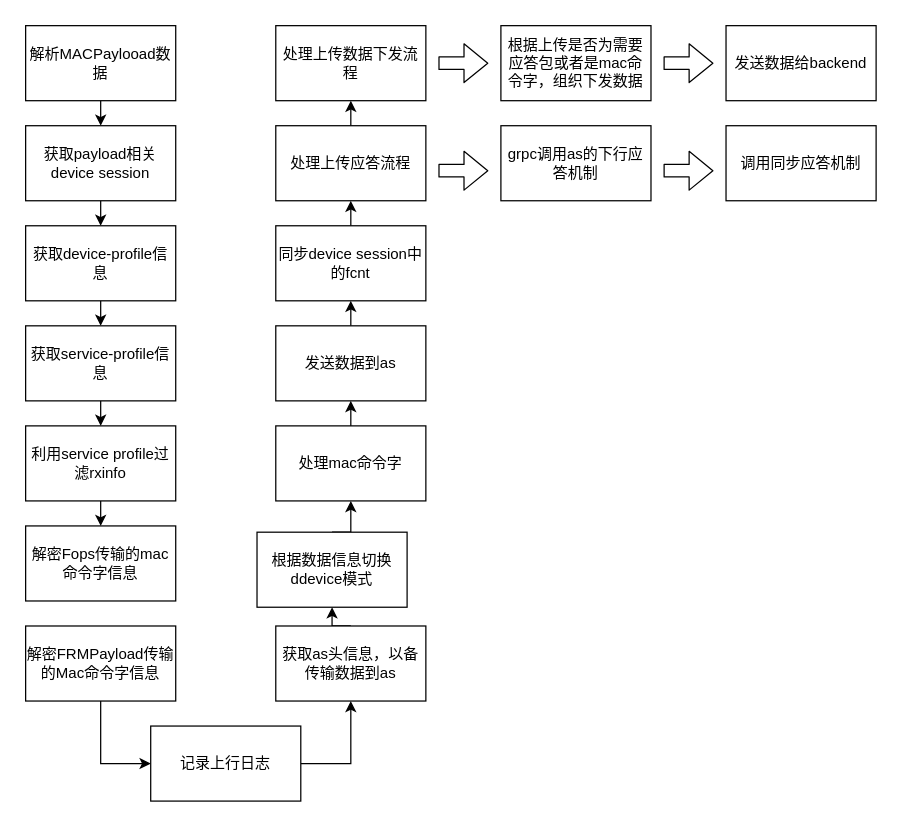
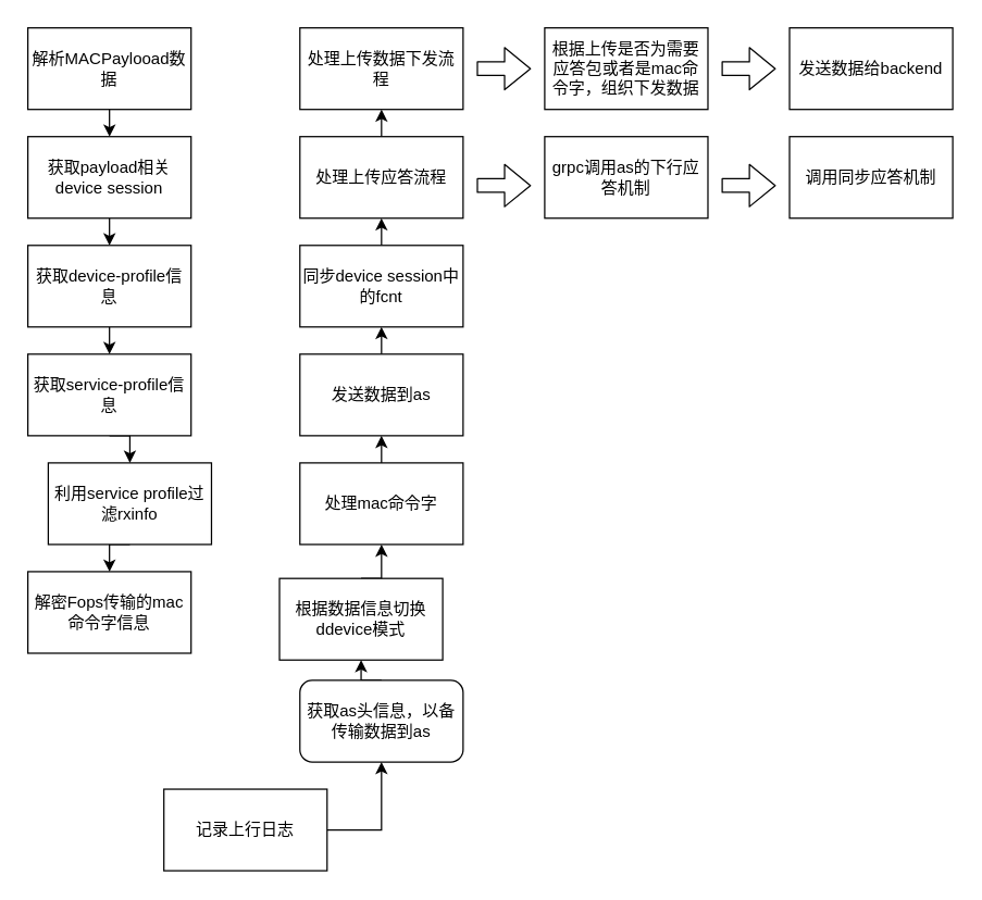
  <mxCell id="0" />
  <mxCell id="1" parent="0" />
  <mxCell id="2" style="edgeStyle=orthogonalEdgeStyle;rounded=0;orthogonalLoop=1;jettySize=auto;html=1;exitX=0.5;exitY=1;exitDx=0;exitDy=0;entryX=0.5;entryY=0;entryDx=0;entryDy=0;" parent="1" source="3" target="5" edge="1"><mxGeometry relative="1" as="geometry" /></mxCell>
  <mxCell id="3" value="解析MACPaylooad数据" style="rounded=0;whiteSpace=wrap;html=1;" parent="1" vertex="1"><mxGeometry x="20" y="20" width="120" height="60" as="geometry" /></mxCell>
  <mxCell id="4" style="edgeStyle=orthogonalEdgeStyle;rounded=0;orthogonalLoop=1;jettySize=auto;html=1;exitX=0.5;exitY=1;exitDx=0;exitDy=0;entryX=0.5;entryY=0;entryDx=0;entryDy=0;" parent="1" source="5" target="7" edge="1"><mxGeometry relative="1" as="geometry" /></mxCell>
  <mxCell id="5" value="获取payload相关device session" style="rounded=0;whiteSpace=wrap;html=1;" parent="1" vertex="1"><mxGeometry x="20" y="100" width="120" height="60" as="geometry" /></mxCell>
  <mxCell id="6" style="edgeStyle=orthogonalEdgeStyle;rounded=0;orthogonalLoop=1;jettySize=auto;html=1;exitX=0.5;exitY=1;exitDx=0;exitDy=0;entryX=0.5;entryY=0;entryDx=0;entryDy=0;" parent="1" source="7" target="9" edge="1"><mxGeometry relative="1" as="geometry" /></mxCell>
  <mxCell id="7" value="获取device-profile信息" style="rounded=0;whiteSpace=wrap;html=1;" parent="1" vertex="1"><mxGeometry x="20" y="180" width="120" height="60" as="geometry" /></mxCell>
  <mxCell id="8" style="edgeStyle=orthogonalEdgeStyle;rounded=0;orthogonalLoop=1;jettySize=auto;html=1;exitX=0.5;exitY=1;exitDx=0;exitDy=0;entryX=0.5;entryY=0;entryDx=0;entryDy=0;" parent="1" source="9" target="11" edge="1"><mxGeometry relative="1" as="geometry" /></mxCell>
  <mxCell id="9" value="获取service-profile信息" style="rounded=0;whiteSpace=wrap;html=1;" parent="1" vertex="1"><mxGeometry x="20" y="260" width="120" height="60" as="geometry" /></mxCell>
  <mxCell id="10" style="edgeStyle=orthogonalEdgeStyle;rounded=0;orthogonalLoop=1;jettySize=auto;html=1;exitX=0.5;exitY=1;exitDx=0;exitDy=0;entryX=0.5;entryY=0;entryDx=0;entryDy=0;" parent="1" source="11" target="12" edge="1"><mxGeometry relative="1" as="geometry" /></mxCell>
- <mxCell id="11" value="利用service profile过滤rxinfo" style="rounded=0;whiteSpace=wrap;html=1;" parent="1" vertex="1"><mxGeometry x="20" y="340" width="120" height="60" as="geometry" /></mxCell>
+ <mxCell id="11" value="利用service profile过滤rxinfo" style="rounded=0;whiteSpace=wrap;html=1;" parent="1" vertex="1"><mxGeometry x="35" y="340" width="120" height="60" as="geometry" /></mxCell>
  <mxCell id="12" value="解密Fops传输的mac命令字信息" style="rounded=0;whiteSpace=wrap;html=1;" parent="1" vertex="1"><mxGeometry x="20" y="420" width="120" height="60" as="geometry" /></mxCell>
- <mxCell id="13" style="edgeStyle=orthogonalEdgeStyle;rounded=0;orthogonalLoop=1;jettySize=auto;html=1;exitX=0.5;exitY=1;exitDx=0;exitDy=0;entryX=0;entryY=0.5;entryDx=0;entryDy=0;" parent="1" source="14" target="16" edge="1"><mxGeometry relative="1" as="geometry" /></mxCell>
- <mxCell id="14" value="解密FRMPayload传输的Mac命令字信息" style="rounded=0;whiteSpace=wrap;html=1;" parent="1" vertex="1"><mxGeometry x="20" y="500" width="120" height="60" as="geometry" /></mxCell>
  <mxCell id="15" style="edgeStyle=orthogonalEdgeStyle;rounded=0;orthogonalLoop=1;jettySize=auto;html=1;exitX=1;exitY=0.5;exitDx=0;exitDy=0;entryX=0.5;entryY=1;entryDx=0;entryDy=0;" parent="1" source="16" target="18" edge="1"><mxGeometry relative="1" as="geometry" /></mxCell>
  <mxCell id="16" value="记录上行日志" style="rounded=0;whiteSpace=wrap;html=1;" parent="1" vertex="1"><mxGeometry x="120" y="580" width="120" height="60" as="geometry" /></mxCell>
  <mxCell id="17" style="edgeStyle=orthogonalEdgeStyle;rounded=0;orthogonalLoop=1;jettySize=auto;html=1;exitX=0.5;exitY=0;exitDx=0;exitDy=0;entryX=0.5;entryY=1;entryDx=0;entryDy=0;" parent="1" source="18" target="20" edge="1"><mxGeometry relative="1" as="geometry" /></mxCell>
- <mxCell id="18" value="获取as头信息，以备传输数据到as" style="rounded=0;whiteSpace=wrap;html=1;" parent="1" vertex="1"><mxGeometry x="220" y="500" width="120" height="60" as="geometry" /></mxCell>
+ <mxCell id="18" value="获取as头信息，以备传输数据到as" style="whiteSpace=wrap;html=1;rounded=1;" parent="1" vertex="1"><mxGeometry x="220" y="500" width="120" height="60" as="geometry" /></mxCell>
  <mxCell id="19" style="edgeStyle=orthogonalEdgeStyle;rounded=0;orthogonalLoop=1;jettySize=auto;html=1;exitX=0.5;exitY=0;exitDx=0;exitDy=0;entryX=0.5;entryY=1;entryDx=0;entryDy=0;" parent="1" source="20" target="22" edge="1"><mxGeometry relative="1" as="geometry" /></mxCell>
  <mxCell id="20" value="根据数据信息切换ddevice模式" style="rounded=0;whiteSpace=wrap;html=1;" parent="1" vertex="1"><mxGeometry x="205" y="425" width="120" height="60" as="geometry" /></mxCell>
  <mxCell id="21" style="edgeStyle=orthogonalEdgeStyle;rounded=0;orthogonalLoop=1;jettySize=auto;html=1;exitX=0.5;exitY=0;exitDx=0;exitDy=0;entryX=0.5;entryY=1;entryDx=0;entryDy=0;" parent="1" source="22" target="24" edge="1"><mxGeometry relative="1" as="geometry" /></mxCell>
  <mxCell id="22" value="处理mac命令字" style="rounded=0;whiteSpace=wrap;html=1;" parent="1" vertex="1"><mxGeometry x="220" y="340" width="120" height="60" as="geometry" /></mxCell>
  <mxCell id="23" style="edgeStyle=orthogonalEdgeStyle;rounded=0;orthogonalLoop=1;jettySize=auto;html=1;exitX=0.5;exitY=0;exitDx=0;exitDy=0;entryX=0.5;entryY=1;entryDx=0;entryDy=0;" parent="1" source="24" target="26" edge="1"><mxGeometry relative="1" as="geometry" /></mxCell>
  <mxCell id="24" value="发送数据到as" style="rounded=0;whiteSpace=wrap;html=1;" parent="1" vertex="1"><mxGeometry x="220" y="260" width="120" height="60" as="geometry" /></mxCell>
  <mxCell id="25" style="edgeStyle=orthogonalEdgeStyle;rounded=0;orthogonalLoop=1;jettySize=auto;html=1;exitX=0.5;exitY=0;exitDx=0;exitDy=0;entryX=0.5;entryY=1;entryDx=0;entryDy=0;" parent="1" source="26" target="28" edge="1"><mxGeometry relative="1" as="geometry" /></mxCell>
  <mxCell id="26" value="同步device session中的fcnt" style="rounded=0;whiteSpace=wrap;html=1;" parent="1" vertex="1"><mxGeometry x="220" y="180" width="120" height="60" as="geometry" /></mxCell>
  <mxCell id="27" style="edgeStyle=orthogonalEdgeStyle;rounded=0;orthogonalLoop=1;jettySize=auto;html=1;exitX=0.5;exitY=0;exitDx=0;exitDy=0;entryX=0.5;entryY=1;entryDx=0;entryDy=0;" parent="1" source="28" target="29" edge="1"><mxGeometry relative="1" as="geometry" /></mxCell>
  <mxCell id="28" value="处理上传应答流程" style="rounded=0;whiteSpace=wrap;html=1;" parent="1" vertex="1"><mxGeometry x="220" y="100" width="120" height="60" as="geometry" /></mxCell>
  <mxCell id="29" value="处理上传数据下发流程" style="rounded=0;whiteSpace=wrap;html=1;" parent="1" vertex="1"><mxGeometry x="220" y="20" width="120" height="60" as="geometry" /></mxCell>
  <mxCell id="30" value="grpc调用as的下行应答机制" style="rounded=0;whiteSpace=wrap;html=1;" parent="1" vertex="1"><mxGeometry x="400" y="100" width="120" height="60" as="geometry" /></mxCell>
  <mxCell id="31" value="" style="shape=flexArrow;endArrow=classic;html=1;" parent="1" edge="1"><mxGeometry width="50" height="50" relative="1" as="geometry"><mxPoint x="350" y="136" as="sourcePoint" /><mxPoint x="390" y="136" as="targetPoint" /></mxGeometry></mxCell>
  <mxCell id="32" value="调用同步应答机制" style="rounded=0;whiteSpace=wrap;html=1;" parent="1" vertex="1"><mxGeometry x="580" y="100" width="120" height="60" as="geometry" /></mxCell>
  <mxCell id="33" value="" style="shape=flexArrow;endArrow=classic;html=1;" parent="1" edge="1"><mxGeometry width="50" height="50" relative="1" as="geometry"><mxPoint x="530" y="136" as="sourcePoint" /><mxPoint x="570" y="136" as="targetPoint" /></mxGeometry></mxCell>
  <mxCell id="34" value="根据上传是否为需要应答包或者是mac命令字，组织下发数据" style="rounded=0;whiteSpace=wrap;html=1;" parent="1" vertex="1"><mxGeometry x="400" y="20" width="120" height="60" as="geometry" /></mxCell>
  <mxCell id="35" value="发送数据给backend" style="rounded=0;whiteSpace=wrap;html=1;" parent="1" vertex="1"><mxGeometry x="580" y="20" width="120" height="60" as="geometry" /></mxCell>
  <mxCell id="36" value="" style="shape=flexArrow;endArrow=classic;html=1;" parent="1" edge="1"><mxGeometry width="50" height="50" relative="1" as="geometry"><mxPoint x="350" y="50" as="sourcePoint" /><mxPoint x="390" y="50" as="targetPoint" /></mxGeometry></mxCell>
  <mxCell id="37" value="" style="shape=flexArrow;endArrow=classic;html=1;" parent="1" edge="1"><mxGeometry width="50" height="50" relative="1" as="geometry"><mxPoint x="530" y="50" as="sourcePoint" /><mxPoint x="570" y="50" as="targetPoint" /></mxGeometry></mxCell>
